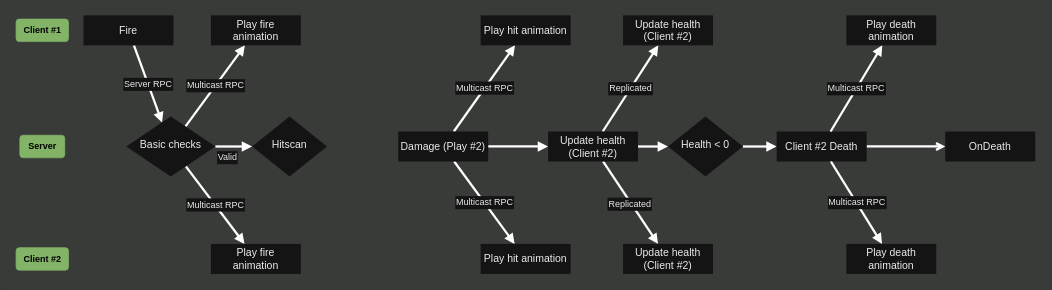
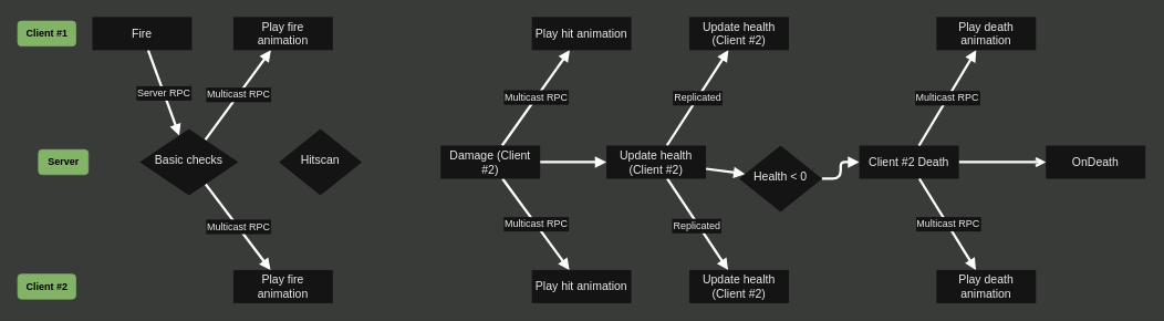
  <mxCell id="0" />
  <mxCell id="1" parent="0" />
  <mxCell id="2" value="Server RPC" style="rounded=1;orthogonalLoop=1;jettySize=auto;html=1;labelBackgroundColor=#131413;strokeColor=#FFFFFF;fontColor=#EBEBEB;strokeWidth=3;align=center;verticalAlign=middle;fontFamily=Helvetica;fontSize=12;fontStyle=0;labelBorderColor=#131413;endArrow=block;endFill=1;spacingLeft=0;spacing=2;" parent="1" source="3" target="7" edge="1"><mxGeometry relative="1" as="geometry" /></mxCell>
  <mxCell id="3" value="&lt;div style=&quot;font-size: 14px;&quot;&gt;Fire&lt;/div&gt;" style="rounded=0;whiteSpace=wrap;html=1;fontSize=14;glass=0;strokeWidth=1;shadow=0;fontFamily=Helvetica;labelBackgroundColor=none;fillColor=#131413;strokeColor=none;fontColor=#ebebeb;align=center;verticalAlign=middle;" parent="1" vertex="1"><mxGeometry x="110" y="20" width="120" height="40" as="geometry" /></mxCell>
  <mxCell id="4" value="Multicast RPC" style="rounded=1;orthogonalLoop=1;jettySize=auto;html=1;labelBackgroundColor=#131413;strokeColor=#FFFFFF;fontColor=#EBEBEB;strokeWidth=3;align=center;verticalAlign=middle;fontFamily=Helvetica;fontSize=12;fontStyle=0;labelBorderColor=#131413;endArrow=block;endFill=1;spacingLeft=0;spacing=2;" parent="1" source="7" target="8" edge="1"><mxGeometry relative="1" as="geometry" /></mxCell>
  <mxCell id="5" value="&lt;div&gt;Multicast RPC&lt;/div&gt;" style="rounded=1;orthogonalLoop=1;jettySize=auto;html=1;labelBackgroundColor=#131413;strokeColor=#FFFFFF;fontColor=#EBEBEB;strokeWidth=3;align=center;verticalAlign=middle;fontFamily=Helvetica;fontSize=12;fontStyle=0;labelBorderColor=#131413;endArrow=block;endFill=1;spacingLeft=0;spacing=2;" parent="1" source="7" target="15" edge="1"><mxGeometry relative="1" as="geometry" /></mxCell>
- <mxCell id="6" value="Valid" style="edgeStyle=orthogonalEdgeStyle;rounded=1;orthogonalLoop=1;jettySize=auto;html=1;labelBackgroundColor=#131413;strokeColor=#FFFFFF;fontColor=#EBEBEB;strokeWidth=3;align=center;verticalAlign=middle;fontFamily=Helvetica;fontSize=12;fontStyle=0;labelBorderColor=#131413;endArrow=block;endFill=1;spacingLeft=0;spacing=2;" parent="1" source="7" target="20" edge="1"><mxGeometry x="-0.347" y="-15" relative="1" as="geometry"><mxPoint as="offset" /></mxGeometry></mxCell>
  <mxCell id="7" value="Basic checks" style="rhombus;whiteSpace=wrap;html=1;shadow=0;fontFamily=Helvetica;fontSize=14;align=center;strokeWidth=1;spacing=6;spacingTop=-4;rounded=0;labelBackgroundColor=none;fillColor=#131413;strokeColor=none;fontColor=#ebebeb;glass=0;verticalAlign=middle;" parent="1" vertex="1"><mxGeometry x="167" y="155" width="119" height="80" as="geometry" /></mxCell>
  <mxCell id="8" value="&lt;div style=&quot;font-size: 14px;&quot;&gt;Play fire&lt;/div&gt;&lt;div style=&quot;font-size: 14px;&quot;&gt;animation&lt;/div&gt;" style="rounded=0;whiteSpace=wrap;html=1;fontSize=14;glass=0;strokeWidth=1;shadow=0;fontFamily=Helvetica;labelBackgroundColor=none;fillColor=#131413;strokeColor=none;fontColor=#ebebeb;align=center;verticalAlign=middle;" parent="1" vertex="1"><mxGeometry x="280" y="20" width="120" height="40" as="geometry" /></mxCell>
  <mxCell id="9" style="rounded=1;orthogonalLoop=1;jettySize=auto;html=1;labelBackgroundColor=#131413;strokeColor=#FFFFFF;fontColor=#EBEBEB;strokeWidth=3;align=center;verticalAlign=middle;fontFamily=Helvetica;fontSize=12;fontStyle=0;labelBorderColor=#131413;endArrow=block;endFill=1;spacingLeft=0;spacing=2;" parent="1" source="34" target="35" edge="1"><mxGeometry relative="1" as="geometry" /></mxCell>
  <mxCell id="10" value="Multicast RPC" style="rounded=1;orthogonalLoop=1;jettySize=auto;html=1;labelBackgroundColor=#131413;strokeColor=#FFFFFF;fontColor=#EBEBEB;strokeWidth=3;align=center;verticalAlign=middle;fontFamily=Helvetica;fontSize=12;fontStyle=0;labelBorderColor=#131413;endArrow=block;endFill=1;spacingLeft=0;spacing=2;" parent="1" source="34" target="21" edge="1"><mxGeometry relative="1" as="geometry" /></mxCell>
  <mxCell id="11" value="&lt;div&gt;Multicast RPC&lt;/div&gt;" style="rounded=1;orthogonalLoop=1;jettySize=auto;html=1;labelBackgroundColor=#131413;strokeColor=#FFFFFF;fontColor=#EBEBEB;strokeWidth=3;align=center;verticalAlign=middle;fontFamily=Helvetica;fontSize=12;fontStyle=0;labelBorderColor=#131413;endArrow=block;endFill=1;spacingLeft=0;spacing=2;" parent="1" source="34" target="22" edge="1"><mxGeometry relative="1" as="geometry" /></mxCell>
  <mxCell id="12" value="&lt;div&gt;Client #1&lt;/div&gt;" style="text;html=1;align=center;verticalAlign=middle;resizable=0;points=[];autosize=1;strokeColor=#82B366;fillColor=#82B366;fontStyle=1;rounded=1;labelBackgroundColor=none;" parent="1" vertex="1"><mxGeometry x="20" y="25" width="70" height="30" as="geometry" /></mxCell>
- <mxCell id="13" value="&lt;div&gt;Server&lt;/div&gt;" style="text;html=1;align=center;verticalAlign=middle;resizable=0;points=[];autosize=1;strokeColor=#82B366;fillColor=#82B366;fontStyle=1;rounded=1;labelBackgroundColor=none;" parent="1" vertex="1"><mxGeometry x="25" y="180" width="60" height="30" as="geometry" /></mxCell>
+ <mxCell id="13" value="&lt;div&gt;Server&lt;/div&gt;" style="text;html=1;align=center;verticalAlign=middle;resizable=0;points=[];autosize=1;strokeColor=#82B366;fillColor=#82B366;fontStyle=1;rounded=1;labelBackgroundColor=none;" parent="1" vertex="1"><mxGeometry x="45" y="180" width="60" height="30" as="geometry" /></mxCell>
  <mxCell id="14" value="&lt;div&gt;Client #2&lt;/div&gt;" style="text;html=1;align=center;verticalAlign=middle;resizable=0;points=[];autosize=1;strokeColor=#82B366;fillColor=#82B366;fontStyle=1;rounded=1;labelBackgroundColor=none;" parent="1" vertex="1"><mxGeometry x="20" y="330" width="70" height="30" as="geometry" /></mxCell>
  <mxCell id="15" value="Play fire&lt;br&gt;animation" style="rounded=0;whiteSpace=wrap;html=1;fontSize=14;glass=0;strokeWidth=1;shadow=0;fontFamily=Helvetica;labelBackgroundColor=none;fillColor=#131413;strokeColor=none;fontColor=#ebebeb;align=center;verticalAlign=middle;" parent="1" vertex="1"><mxGeometry x="280" y="325" width="120" height="40" as="geometry" /></mxCell>
  <mxCell id="16" value="Replicated" style="rounded=1;orthogonalLoop=1;jettySize=auto;html=1;labelBackgroundColor=#131413;strokeColor=#FFFFFF;fontColor=#EBEBEB;strokeWidth=3;align=center;verticalAlign=middle;fontFamily=Helvetica;fontSize=12;fontStyle=0;labelBorderColor=#131413;endArrow=block;endFill=1;textShadow=0;spacingLeft=0;spacing=2;" parent="1" source="35" target="24" edge="1"><mxGeometry relative="1" as="geometry" /></mxCell>
  <mxCell id="17" style="rounded=1;orthogonalLoop=1;jettySize=auto;html=1;labelBackgroundColor=#131413;strokeColor=#FFFFFF;fontColor=#EBEBEB;strokeWidth=3;align=center;verticalAlign=middle;fontFamily=Helvetica;fontSize=12;fontStyle=0;labelBorderColor=#131413;endArrow=block;endFill=1;spacingLeft=0;spacing=2;" parent="1" source="35" target="23" edge="1"><mxGeometry relative="1" as="geometry" /></mxCell>
  <mxCell id="18" value="Replicated" style="edgeLabel;html=1;align=center;verticalAlign=middle;resizable=0;points=[];rounded=1;strokeColor=#FFFFFF;strokeWidth=3;fontFamily=Helvetica;fontSize=12;fontColor=#EBEBEB;fontStyle=0;labelBorderColor=#131413;labelBackgroundColor=#131413;spacingLeft=0;spacing=2;" parent="17" vertex="1" connectable="0"><mxGeometry x="0.006" y="-2" relative="1" as="geometry"><mxPoint as="offset" /></mxGeometry></mxCell>
  <mxCell id="19" style="rounded=1;orthogonalLoop=1;jettySize=auto;html=1;labelBackgroundColor=#131413;strokeColor=#FFFFFF;fontColor=#EBEBEB;strokeWidth=3;align=center;verticalAlign=middle;fontFamily=Helvetica;fontSize=12;endArrow=block;endFill=1;fontStyle=0;labelBorderColor=#131413;spacingLeft=0;spacing=2;" parent="1" source="35" target="26" edge="1"><mxGeometry relative="1" as="geometry" /></mxCell>
  <mxCell id="20" value="Hitscan" style="rhombus;whiteSpace=wrap;html=1;shadow=0;fontFamily=Helvetica;fontSize=14;align=center;strokeWidth=1;spacing=6;spacingTop=-4;rounded=0;labelBackgroundColor=none;fillColor=#131413;strokeColor=none;fontColor=#ebebeb;glass=0;verticalAlign=middle;" parent="1" vertex="1"><mxGeometry x="335" y="155" width="100" height="80" as="geometry" /></mxCell>
  <mxCell id="21" value="Play hit animation" style="rounded=0;whiteSpace=wrap;html=1;fontSize=14;glass=0;strokeWidth=1;shadow=0;fontFamily=Helvetica;labelBackgroundColor=none;fillColor=#131413;strokeColor=none;fontColor=#ebebeb;align=center;verticalAlign=middle;" parent="1" vertex="1"><mxGeometry x="640" y="20" width="120" height="40" as="geometry" /></mxCell>
  <mxCell id="22" value="Play hit animation" style="rounded=0;whiteSpace=wrap;html=1;fontSize=14;glass=0;strokeWidth=1;shadow=0;fontFamily=Helvetica;labelBackgroundColor=none;fillColor=#131413;strokeColor=none;fontColor=#ebebeb;align=center;verticalAlign=middle;" parent="1" vertex="1"><mxGeometry x="640" y="325" width="120" height="40" as="geometry" /></mxCell>
  <mxCell id="23" value="&lt;div style=&quot;font-size: 14px;&quot;&gt;Update health (Client #2)&lt;br style=&quot;font-size: 14px;&quot;&gt;&lt;/div&gt;" style="rounded=0;whiteSpace=wrap;html=1;fontSize=14;glass=0;strokeWidth=1;shadow=0;fontFamily=Helvetica;labelBackgroundColor=none;fillColor=#131413;strokeColor=none;fontColor=#ebebeb;align=center;verticalAlign=middle;" parent="1" vertex="1"><mxGeometry x="830" y="325" width="120" height="40" as="geometry" /></mxCell>
  <mxCell id="24" value="&lt;div style=&quot;font-size: 14px;&quot;&gt;Update health (Client #2)&lt;br style=&quot;font-size: 14px;&quot;&gt;&lt;/div&gt;" style="rounded=0;whiteSpace=wrap;html=1;fontSize=14;glass=0;strokeWidth=1;shadow=0;fontFamily=Helvetica;labelBackgroundColor=none;fillColor=#131413;strokeColor=none;fontColor=#ebebeb;align=center;verticalAlign=middle;" parent="1" vertex="1"><mxGeometry x="830" y="20" width="120" height="40" as="geometry" /></mxCell>
  <mxCell id="25" style="edgeStyle=orthogonalEdgeStyle;rounded=1;orthogonalLoop=1;jettySize=auto;html=1;labelBackgroundColor=#131413;strokeColor=#FFFFFF;fontColor=#EBEBEB;strokeWidth=3;align=center;verticalAlign=middle;fontFamily=Helvetica;fontSize=12;endArrow=block;endFill=1;fontStyle=0;labelBorderColor=#131413;spacingLeft=0;spacing=2;" parent="1" source="26" target="28" edge="1"><mxGeometry relative="1" as="geometry" /></mxCell>
- <mxCell id="26" value="Health &amp;lt; 0" style="rhombus;whiteSpace=wrap;html=1;shadow=0;fontFamily=Helvetica;fontSize=14;align=center;strokeWidth=1;spacing=6;spacingTop=-4;rounded=0;labelBackgroundColor=none;fillColor=#131413;strokeColor=none;fontColor=#ebebeb;glass=0;verticalAlign=middle;" parent="1" vertex="1"><mxGeometry x="890" y="155" width="100" height="80" as="geometry" /></mxCell>
+ <mxCell id="26" value="Health &amp;lt; 0" style="rhombus;whiteSpace=wrap;html=1;shadow=0;fontFamily=Helvetica;fontSize=14;align=center;strokeWidth=1;spacing=6;spacingTop=-4;rounded=0;labelBackgroundColor=none;fillColor=#131413;strokeColor=none;fontColor=#ebebeb;glass=0;verticalAlign=middle;" parent="1" vertex="1"><mxGeometry x="890" y="175" width="100" height="80" as="geometry" /></mxCell>
  <mxCell id="27" style="edgeStyle=orthogonalEdgeStyle;rounded=1;orthogonalLoop=1;jettySize=auto;html=1;labelBackgroundColor=#131413;strokeColor=#FFFFFF;fontColor=#EBEBEB;strokeWidth=3;endArrow=open;endFill=1;align=center;verticalAlign=middle;fontFamily=Helvetica;fontSize=12;fontStyle=0;labelBorderColor=#131413;spacingLeft=0;spacing=2;" parent="1" source="28" target="33" edge="1"><mxGeometry relative="1" as="geometry" /></mxCell>
  <mxCell id="28" value="Client #2 Death" style="rounded=0;whiteSpace=wrap;html=1;fontSize=14;glass=0;strokeWidth=1;shadow=0;fontFamily=Helvetica;labelBackgroundColor=none;fillColor=#131413;strokeColor=none;fontColor=#ebebeb;align=center;verticalAlign=middle;" parent="1" vertex="1"><mxGeometry x="1035" y="175" width="120" height="40" as="geometry" /></mxCell>
  <mxCell id="29" value="Multicast RPC" style="rounded=1;orthogonalLoop=1;jettySize=auto;html=1;labelBackgroundColor=#131413;strokeColor=#FFFFFF;fontColor=#EBEBEB;strokeWidth=3;align=center;verticalAlign=middle;fontFamily=Helvetica;fontSize=12;endArrow=block;endFill=1;textShadow=0;labelBorderColor=#131413;fontStyle=0;spacingLeft=0;spacing=2;" parent="1" source="28" target="31" edge="1"><mxGeometry relative="1" as="geometry"><mxPoint x="-570" y="637" as="sourcePoint" /></mxGeometry></mxCell>
  <mxCell id="30" value="&lt;div&gt;Multicast RPC&lt;/div&gt;" style="rounded=1;orthogonalLoop=1;jettySize=auto;html=1;labelBackgroundColor=#131413;strokeColor=#FFFFFF;fontColor=#EBEBEB;strokeWidth=3;align=center;verticalAlign=middle;fontFamily=Helvetica;fontSize=12;endArrow=block;endFill=1;fontStyle=0;labelBorderColor=#131413;spacingLeft=0;spacing=2;" parent="1" source="28" target="32" edge="1"><mxGeometry relative="1" as="geometry"><mxPoint x="-455" y="570" as="sourcePoint" /></mxGeometry></mxCell>
  <mxCell id="31" value="Play death animation" style="rounded=0;whiteSpace=wrap;html=1;fontSize=14;glass=0;strokeWidth=1;shadow=0;fontFamily=Helvetica;labelBackgroundColor=none;fillColor=#131413;strokeColor=none;fontColor=#ebebeb;align=center;verticalAlign=middle;" parent="1" vertex="1"><mxGeometry x="1128" y="20" width="120" height="40" as="geometry" /></mxCell>
  <mxCell id="32" value="Play death animation" style="rounded=0;whiteSpace=wrap;html=1;fontSize=14;glass=0;strokeWidth=1;shadow=0;fontFamily=Helvetica;labelBackgroundColor=none;fillColor=#131413;strokeColor=none;fontColor=#ebebeb;align=center;verticalAlign=middle;" parent="1" vertex="1"><mxGeometry x="1128" y="325" width="120" height="40" as="geometry" /></mxCell>
  <mxCell id="33" value="OnDeath" style="rounded=0;whiteSpace=wrap;html=1;fontSize=14;glass=0;strokeWidth=1;shadow=0;fontFamily=Helvetica;labelBackgroundColor=none;fillColor=#131413;strokeColor=none;fontColor=#ebebeb;align=center;verticalAlign=middle;" parent="1" vertex="1"><mxGeometry x="1260" y="175" width="120" height="40" as="geometry" /></mxCell>
- <mxCell id="34" value="Damage (Play #2)" style="rounded=0;whiteSpace=wrap;html=1;fontSize=14;glass=0;strokeWidth=1;shadow=0;fontFamily=Helvetica;labelBackgroundColor=none;fillColor=#131413;strokeColor=none;fontColor=#ebebeb;align=center;verticalAlign=middle;" parent="1" vertex="1"><mxGeometry x="530" y="175" width="120" height="40" as="geometry" /></mxCell>
+ <mxCell id="34" value="Damage (Client #2)" style="rounded=0;whiteSpace=wrap;html=1;fontSize=14;glass=0;strokeWidth=1;shadow=0;fontFamily=Helvetica;labelBackgroundColor=none;fillColor=#131413;strokeColor=none;fontColor=#ebebeb;align=center;verticalAlign=middle;" parent="1" vertex="1"><mxGeometry x="530" y="175" width="120" height="40" as="geometry" /></mxCell>
  <mxCell id="35" value="&lt;div style=&quot;font-size: 14px;&quot;&gt;Update health (Client #2)&lt;br style=&quot;font-size: 14px;&quot;&gt;&lt;/div&gt;" style="rounded=0;whiteSpace=wrap;html=1;fontSize=14;glass=0;strokeWidth=1;shadow=0;fontFamily=Helvetica;labelBackgroundColor=none;fillColor=#131413;strokeColor=none;fontColor=#ebebeb;align=center;verticalAlign=middle;" parent="1" vertex="1"><mxGeometry x="730" y="175" width="120" height="40" as="geometry" /></mxCell>
